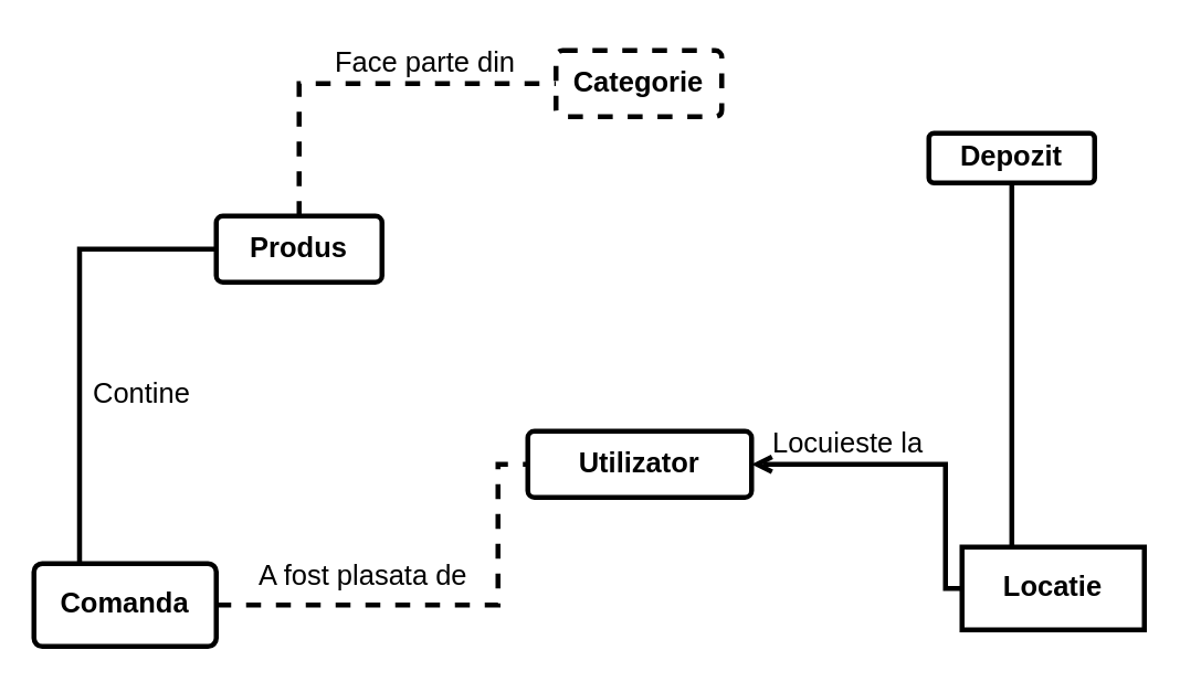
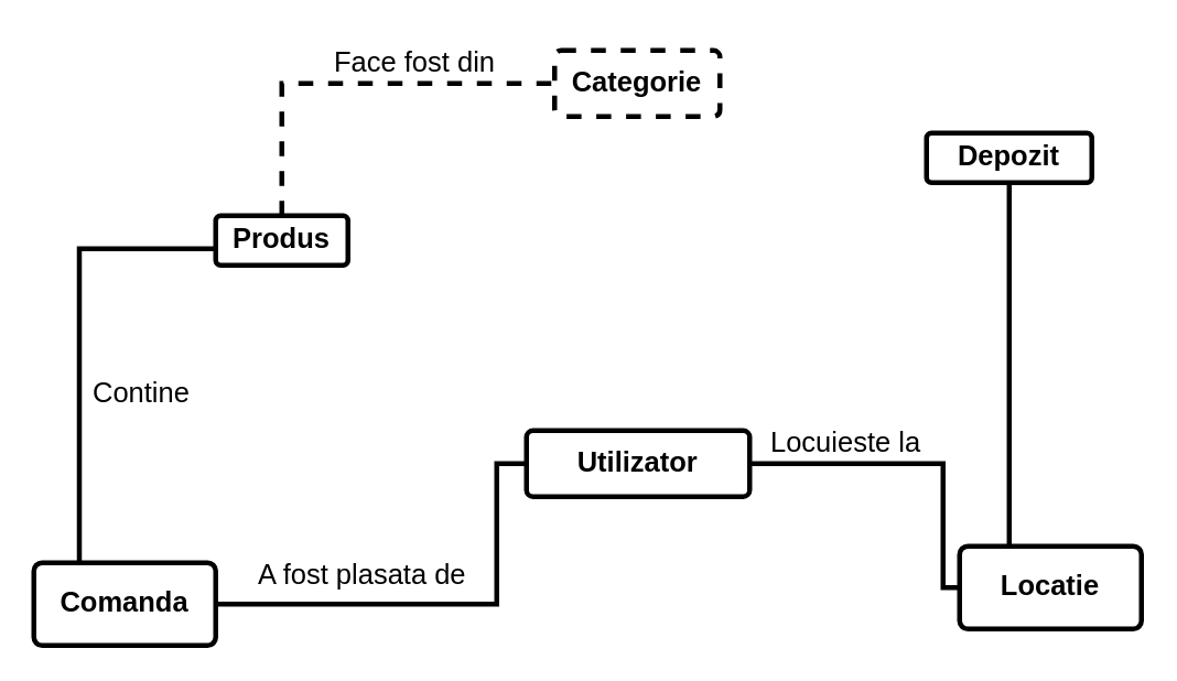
  <mxCell id="0" />
  <mxCell id="1" parent="0" />
  <mxCell id="2" value="&lt;b&gt;&lt;font style=&quot;font-size: 17px&quot;&gt;Utilizator&lt;/font&gt;&lt;/b&gt;" style="rounded=1;arcSize=10;whiteSpace=wrap;html=1;align=center;strokeWidth=3;" vertex="1" parent="1"><mxGeometry x="318" y="260" width="135" height="40" as="geometry" /></mxCell>
- <mxCell id="3" style="edgeStyle=orthogonalEdgeStyle;rounded=0;orthogonalLoop=1;jettySize=auto;html=1;entryX=0;entryY=0.5;entryDx=0;entryDy=0;endArrow=none;endFill=0;strokeWidth=3;dashed=1;" edge="1" parent="1" source="4" target="2"><mxGeometry relative="1" as="geometry"><Array as="points"><mxPoint x="300" y="365" /><mxPoint x="300" y="280" /></Array></mxGeometry></mxCell>
+ <mxCell id="3" style="edgeStyle=orthogonalEdgeStyle;rounded=0;orthogonalLoop=1;jettySize=auto;html=1;entryX=0;entryY=0.5;entryDx=0;entryDy=0;endArrow=none;endFill=0;strokeWidth=3;" edge="1" parent="1" source="4" target="2"><mxGeometry relative="1" as="geometry"><Array as="points"><mxPoint x="300" y="365" /><mxPoint x="300" y="280" /></Array></mxGeometry></mxCell>
  <mxCell id="4" value="&lt;b&gt;&lt;font style=&quot;font-size: 17px&quot;&gt;Comanda&lt;/font&gt;&lt;/b&gt;" style="rounded=1;arcSize=10;whiteSpace=wrap;html=1;align=center;strokeWidth=3;" vertex="1" parent="1"><mxGeometry x="20" y="340" width="110" height="50" as="geometry" /></mxCell>
  <mxCell id="5" style="edgeStyle=orthogonalEdgeStyle;rounded=0;orthogonalLoop=1;jettySize=auto;html=1;entryX=0.273;entryY=0.2;entryDx=0;entryDy=0;entryPerimeter=0;fontSize=17;endArrow=none;endFill=0;strokeWidth=3;" edge="1" parent="1" source="6" target="11"><mxGeometry relative="1" as="geometry" /></mxCell>
  <mxCell id="6" value="&lt;b&gt;&lt;font style=&quot;font-size: 17px&quot;&gt;Depozit&lt;/font&gt;&lt;/b&gt;" style="rounded=1;arcSize=10;whiteSpace=wrap;html=1;align=center;strokeWidth=3;" vertex="1" parent="1"><mxGeometry x="560" y="80" width="100" height="30" as="geometry" /></mxCell>
  <mxCell id="7" style="edgeStyle=orthogonalEdgeStyle;rounded=0;orthogonalLoop=1;jettySize=auto;html=1;exitX=0.5;exitY=0;exitDx=0;exitDy=0;entryX=0;entryY=0.5;entryDx=0;entryDy=0;fontSize=17;endArrow=none;endFill=0;strokeWidth=3;dashed=1;" edge="1" parent="1" source="9" target="12"><mxGeometry relative="1" as="geometry" /></mxCell>
  <mxCell id="8" style="edgeStyle=orthogonalEdgeStyle;rounded=0;orthogonalLoop=1;jettySize=auto;html=1;entryX=0.25;entryY=0;entryDx=0;entryDy=0;fontSize=17;endArrow=none;endFill=0;strokeWidth=3;" edge="1" parent="1" source="9" target="4"><mxGeometry relative="1" as="geometry"><Array as="points"><mxPoint x="47" y="150" /></Array></mxGeometry></mxCell>
- <mxCell id="9" value="&lt;b&gt;&lt;font style=&quot;font-size: 17px&quot;&gt;Produs&lt;/font&gt;&lt;/b&gt;" style="rounded=1;arcSize=10;whiteSpace=wrap;html=1;align=center;strokeWidth=3;" vertex="1" parent="1"><mxGeometry x="130" y="130" width="100" height="40" as="geometry" /></mxCell>
- <mxCell id="10" style="edgeStyle=orthogonalEdgeStyle;rounded=0;orthogonalLoop=1;jettySize=auto;html=1;entryX=1;entryY=0.5;entryDx=0;entryDy=0;endArrow=open;endFill=0;strokeWidth=3;" edge="1" parent="1" source="11" target="2"><mxGeometry relative="1" as="geometry"><Array as="points"><mxPoint x="570" y="355" /><mxPoint x="570" y="280" /></Array></mxGeometry></mxCell>
- <mxCell id="11" value="&lt;b&gt;&lt;font style=&quot;font-size: 17px&quot;&gt;Locatie&lt;/font&gt;&lt;/b&gt;" style="arcSize=10;whiteSpace=wrap;html=1;align=center;strokeWidth=3;rounded=0;" vertex="1" parent="1"><mxGeometry x="580" y="330" width="110" height="50" as="geometry" /></mxCell>
+ <mxCell id="9" value="&lt;b&gt;&lt;font style=&quot;font-size: 17px&quot;&gt;Produs&lt;/font&gt;&lt;/b&gt;" style="rounded=1;arcSize=10;whiteSpace=wrap;html=1;align=center;strokeWidth=3;" vertex="1" parent="1"><mxGeometry x="130" y="130" width="80" height="30" as="geometry" /></mxCell>
+ <mxCell id="10" style="edgeStyle=orthogonalEdgeStyle;rounded=0;orthogonalLoop=1;jettySize=auto;html=1;entryX=1;entryY=0.5;entryDx=0;entryDy=0;endArrow=none;endFill=0;strokeWidth=3;" edge="1" parent="1" source="11" target="2"><mxGeometry relative="1" as="geometry"><Array as="points"><mxPoint x="570" y="355" /><mxPoint x="570" y="280" /></Array></mxGeometry></mxCell>
+ <mxCell id="11" value="&lt;b&gt;&lt;font style=&quot;font-size: 17px&quot;&gt;Locatie&lt;/font&gt;&lt;/b&gt;" style="rounded=1;arcSize=10;whiteSpace=wrap;html=1;align=center;strokeWidth=3;" vertex="1" parent="1"><mxGeometry x="580" y="330" width="110" height="50" as="geometry" /></mxCell>
  <mxCell id="12" value="&lt;b&gt;&lt;font style=&quot;font-size: 17px&quot;&gt;Categorie&lt;/font&gt;&lt;/b&gt;" style="rounded=1;arcSize=10;whiteSpace=wrap;html=1;align=center;strokeWidth=3;dashed=1;" vertex="1" parent="1"><mxGeometry x="335" y="30" width="100" height="40" as="geometry" /></mxCell>
  <mxCell id="13" value="Locuieste la" style="text;strokeColor=none;fillColor=none;spacingLeft=4;spacingRight=4;overflow=hidden;rotatable=0;points=[[0,0.5],[1,0.5]];portConstraint=eastwest;fontSize=17;fontStyle=0;strokeWidth=3;" vertex="1" parent="1"><mxGeometry x="460" y="250" width="120" height="30" as="geometry" /></mxCell>
  <mxCell id="14" value="A fost plasata de" style="text;strokeColor=none;fillColor=none;spacingLeft=4;spacingRight=4;overflow=hidden;rotatable=0;points=[[0,0.5],[1,0.5]];portConstraint=eastwest;fontSize=17;strokeWidth=3;" vertex="1" parent="1"><mxGeometry x="150" y="330" width="140" height="30" as="geometry" /></mxCell>
- <mxCell id="15" value="Face parte din" style="text;strokeColor=none;fillColor=none;spacingLeft=4;spacingRight=4;overflow=hidden;rotatable=0;points=[[0,0.5],[1,0.5]];portConstraint=eastwest;fontSize=17;fontStyle=0;strokeWidth=3;" vertex="1" parent="1"><mxGeometry x="196" y="20" width="122" height="30" as="geometry" /></mxCell>
+ <mxCell id="15" value="Face fost din" style="text;strokeColor=none;fillColor=none;spacingLeft=4;spacingRight=4;overflow=hidden;rotatable=0;points=[[0,0.5],[1,0.5]];portConstraint=eastwest;fontSize=17;fontStyle=0;strokeWidth=3;" vertex="1" parent="1"><mxGeometry x="196" y="20" width="122" height="30" as="geometry" /></mxCell>
  <mxCell id="16" value="Contine" style="text;strokeColor=none;fillColor=none;spacingLeft=4;spacingRight=4;overflow=hidden;rotatable=0;points=[[0,0.5],[1,0.5]];portConstraint=eastwest;fontSize=17;strokeWidth=3;" vertex="1" parent="1"><mxGeometry x="50" y="220" width="80" height="30" as="geometry" /></mxCell>
